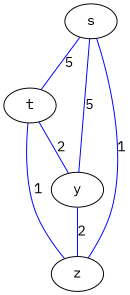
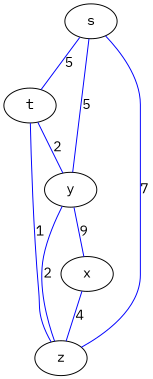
  strict graph {
    fontname="IBM Plex Mono"
    node [fontname="IBM Plex Mono"]
    edge [color=blue fontname="IBM Plex Mono"]
    s
    t
    y
    z
+   x
    s -- t [label=5]
    s -- y [label=5]
-   s -- z [label=1]
+   s -- z [label=7]
    t -- y [label=2]
    t -- z [label=1]
    y -- z [label=2]
+   y -- x [label=9]
+   x -- z [label=4]
  }
